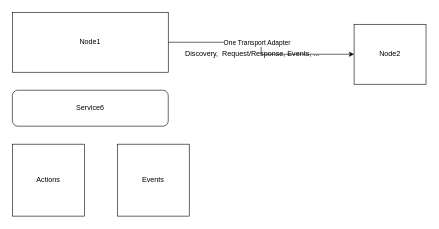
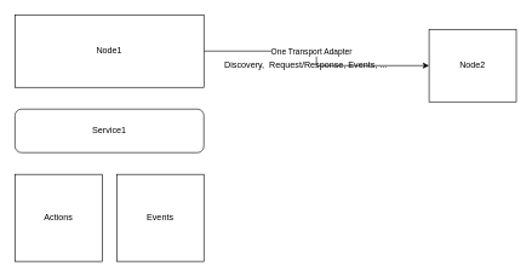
  <mxCell id="0" />
  <mxCell id="1" parent="0" />
  <mxCell id="2" style="edgeStyle=orthogonalEdgeStyle;rounded=0;orthogonalLoop=1;jettySize=auto;html=1;" edge="1" parent="1" source="4" target="5"><mxGeometry relative="1" as="geometry" /></mxCell>
  <mxCell id="3" value="One Transport Adapter" style="edgeLabel;html=1;align=center;verticalAlign=middle;resizable=0;points=[];" vertex="1" connectable="0" parent="2"><mxGeometry x="0.362" y="4" relative="1" as="geometry"><mxPoint x="-58" y="-16" as="offset" /></mxGeometry></mxCell>
  <mxCell id="4" value="Node1" style="rounded=0;whiteSpace=wrap;html=1;" vertex="1" parent="1"><mxGeometry x="20" y="20" width="260" height="100" as="geometry" /></mxCell>
  <mxCell id="5" value="Node2" style="rounded=0;whiteSpace=wrap;html=1;" vertex="1" parent="1"><mxGeometry x="590" y="40" width="120" height="100" as="geometry" /></mxCell>
- <mxCell id="6" value="Service6" style="rounded=1;whiteSpace=wrap;html=1;" vertex="1" parent="1"><mxGeometry x="20" y="150" width="260" height="60" as="geometry" /></mxCell>
+ <mxCell id="6" value="Service1" style="rounded=1;whiteSpace=wrap;html=1;" vertex="1" parent="1"><mxGeometry x="20" y="150" width="260" height="60" as="geometry" /></mxCell>
  <mxCell id="7" value="Actions" style="whiteSpace=wrap;html=1;aspect=fixed;" vertex="1" parent="1"><mxGeometry x="20" y="240" width="120" height="120" as="geometry" /></mxCell>
- <mxCell id="8" value="Events" style="whiteSpace=wrap;html=1;aspect=fixed;" vertex="1" parent="1"><mxGeometry x="195" y="240" width="120" height="120" as="geometry" /></mxCell>
+ <mxCell id="8" value="Events" style="whiteSpace=wrap;html=1;aspect=fixed;" vertex="1" parent="1"><mxGeometry x="160" y="240" width="120" height="120" as="geometry" /></mxCell>
  <mxCell id="9" value="Discovery,&amp;nbsp; Request/Response, Events, ..." style="text;html=1;align=center;verticalAlign=middle;resizable=0;points=[];autosize=1;strokeColor=none;" vertex="1" parent="1"><mxGeometry x="300" y="80" width="240" height="20" as="geometry" /></mxCell>
